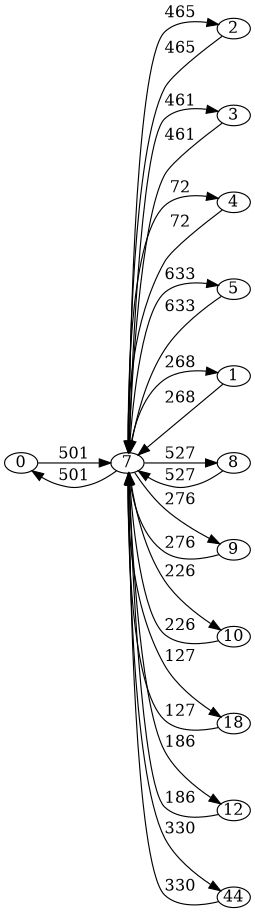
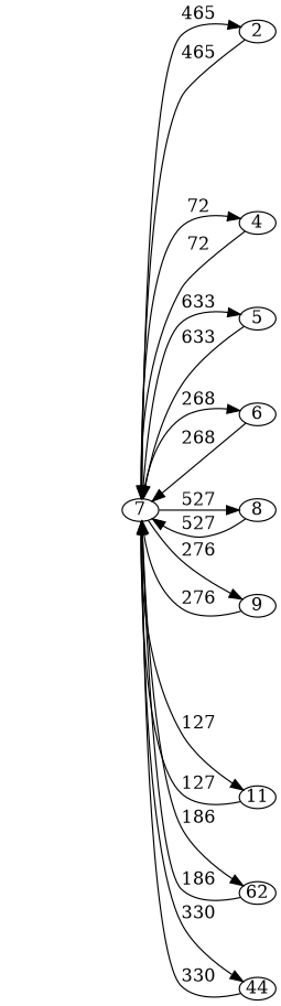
  graph {
    rankdir=LR
    node [fixedsize=true]
    edge [dir=forward]
-   0 [height=0.25 width=0.4]
    7 [height=0.25 width=0.4]
    2 [height=0.25 width=0.4]
-   3 [height=0.25 width=0.4]
    4 [height=0.25 width=0.4]
    5 [height=0.25 width=0.4]
-   6 [height=0.25 width=0.4 label=1]
+   6 [height=0.25 width=0.4]
    8 [height=0.25 width=0.4]
    9 [height=0.25 width=0.4]
-   10 [height=0.25 width=0.4]
-   11 [height=0.25 width=0.4 label=18]
-   12 [height=0.25 width=0.4]
+   11 [height=0.25 width=0.4]
+   12 [height=0.25 width=0.4 label=62]
    n13 [height=0.25 label=44 width=0.4]
-   0 -- 7 [label=501]
-   7 -- 0 [label=501]
    7 -- 2 [label=465]
-   7 -- 3 [label=461]
    7 -- 4 [label=72]
    7 -- 5 [label=633]
    7 -- 6 [label=268]
    7 -- 8 [label=527]
    7 -- 9 [label=276]
-   7 -- 10 [label=226]
    7 -- 11 [label=127]
    7 -- 12 [label=186]
    7 -- n13 [label=330]
    2 -- 7 [label=465]
-   3 -- 7 [label=461]
    4 -- 7 [label=72]
    5 -- 7 [label=633]
    6 -- 7 [label=268]
    8 -- 7 [label=527]
    9 -- 7 [label=276]
-   10 -- 7 [label=226]
    11 -- 7 [label=127]
    12 -- 7 [label=186]
    n13 -- 7 [label=330]
  }
